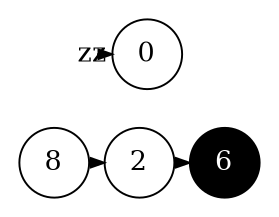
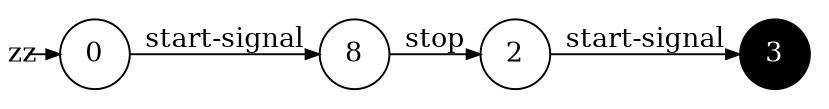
  digraph {
    pack=true
    rankdir=LR
    ranksep=0
    node [color=black fillcolor=white fixedsize=true shape=circle style=filled]
    edge [arrowsize=0.7]
    zz [color=white height=0.05 width=0.05]
    0 [height=0.5 width=0.5]
    n3 [height=0.5 label=8 width=0.5]
    2 [height=0.5 width=0.5]
-   3 [fillcolor=black fontcolor=white height=0.5 width=0.5 label=6]
+   3 [fillcolor=black fontcolor=white height=0.5 width=0.5]
    zz -> 0
-   n3 -> 2 [label="start-signal"]
+   0 -> n3 [label="start-signal"]
+   n3 -> 2 [label=stop]
    2 -> 3 [label="start-signal"]
  }
